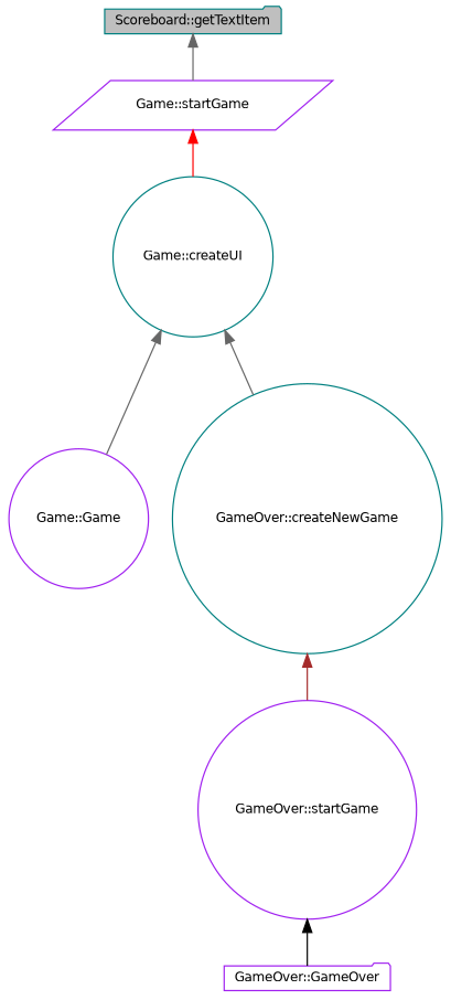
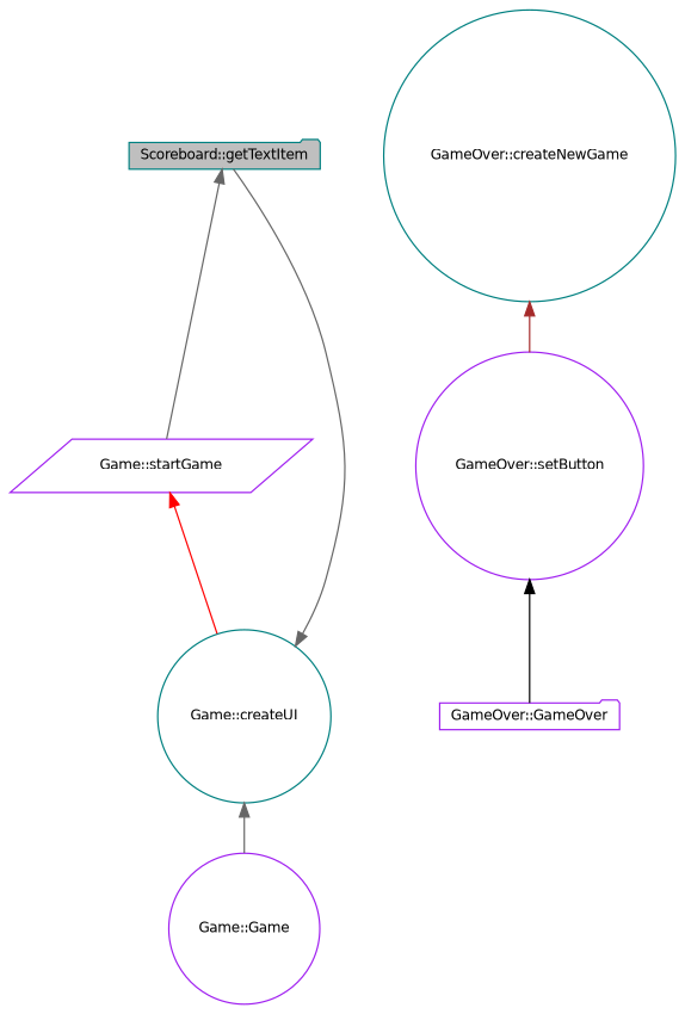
  digraph {
    rankdir=TB
    node [color=purple fillcolor=white fontname=Helvetica fontsize=10 shape=circle style=filled]
    edge [color=gray40 dir=back fontname=Helvetica fontsize=10 labelfontname=Helvetica labelfontsize=10 style=solid]
    n1 [color=teal fillcolor=grey75 fontcolor=black height=0.2 label="Scoreboard::getTextItem" shape=folder width=0.4]
    n2 [height=0.2 label="Game::startGame" shape=parallelogram width=0.4]
    n3 [color=teal height=0.2 label="Game::createUI" width=0.4]
    n4 [height=0.2 label="Game::Game" width=0.4]
    n5 [color=teal height=0.2 label="GameOver::createNewGame" width=0.4]
-   n6 [height=0.2 label="GameOver::startGame" width=0.4]
+   n6 [height=0.2 label="GameOver::setButton" width=0.4]
    n7 [height=0.2 label="GameOver::GameOver" shape=folder width=0.4]
    n1 -> n2
    n2 -> n3 [color=red]
    n3 -> n4
-   n3 -> n5
+   n3 -> n1
    n5 -> n6 [color=brown]
    n6 -> n7 [color=black]
  }
